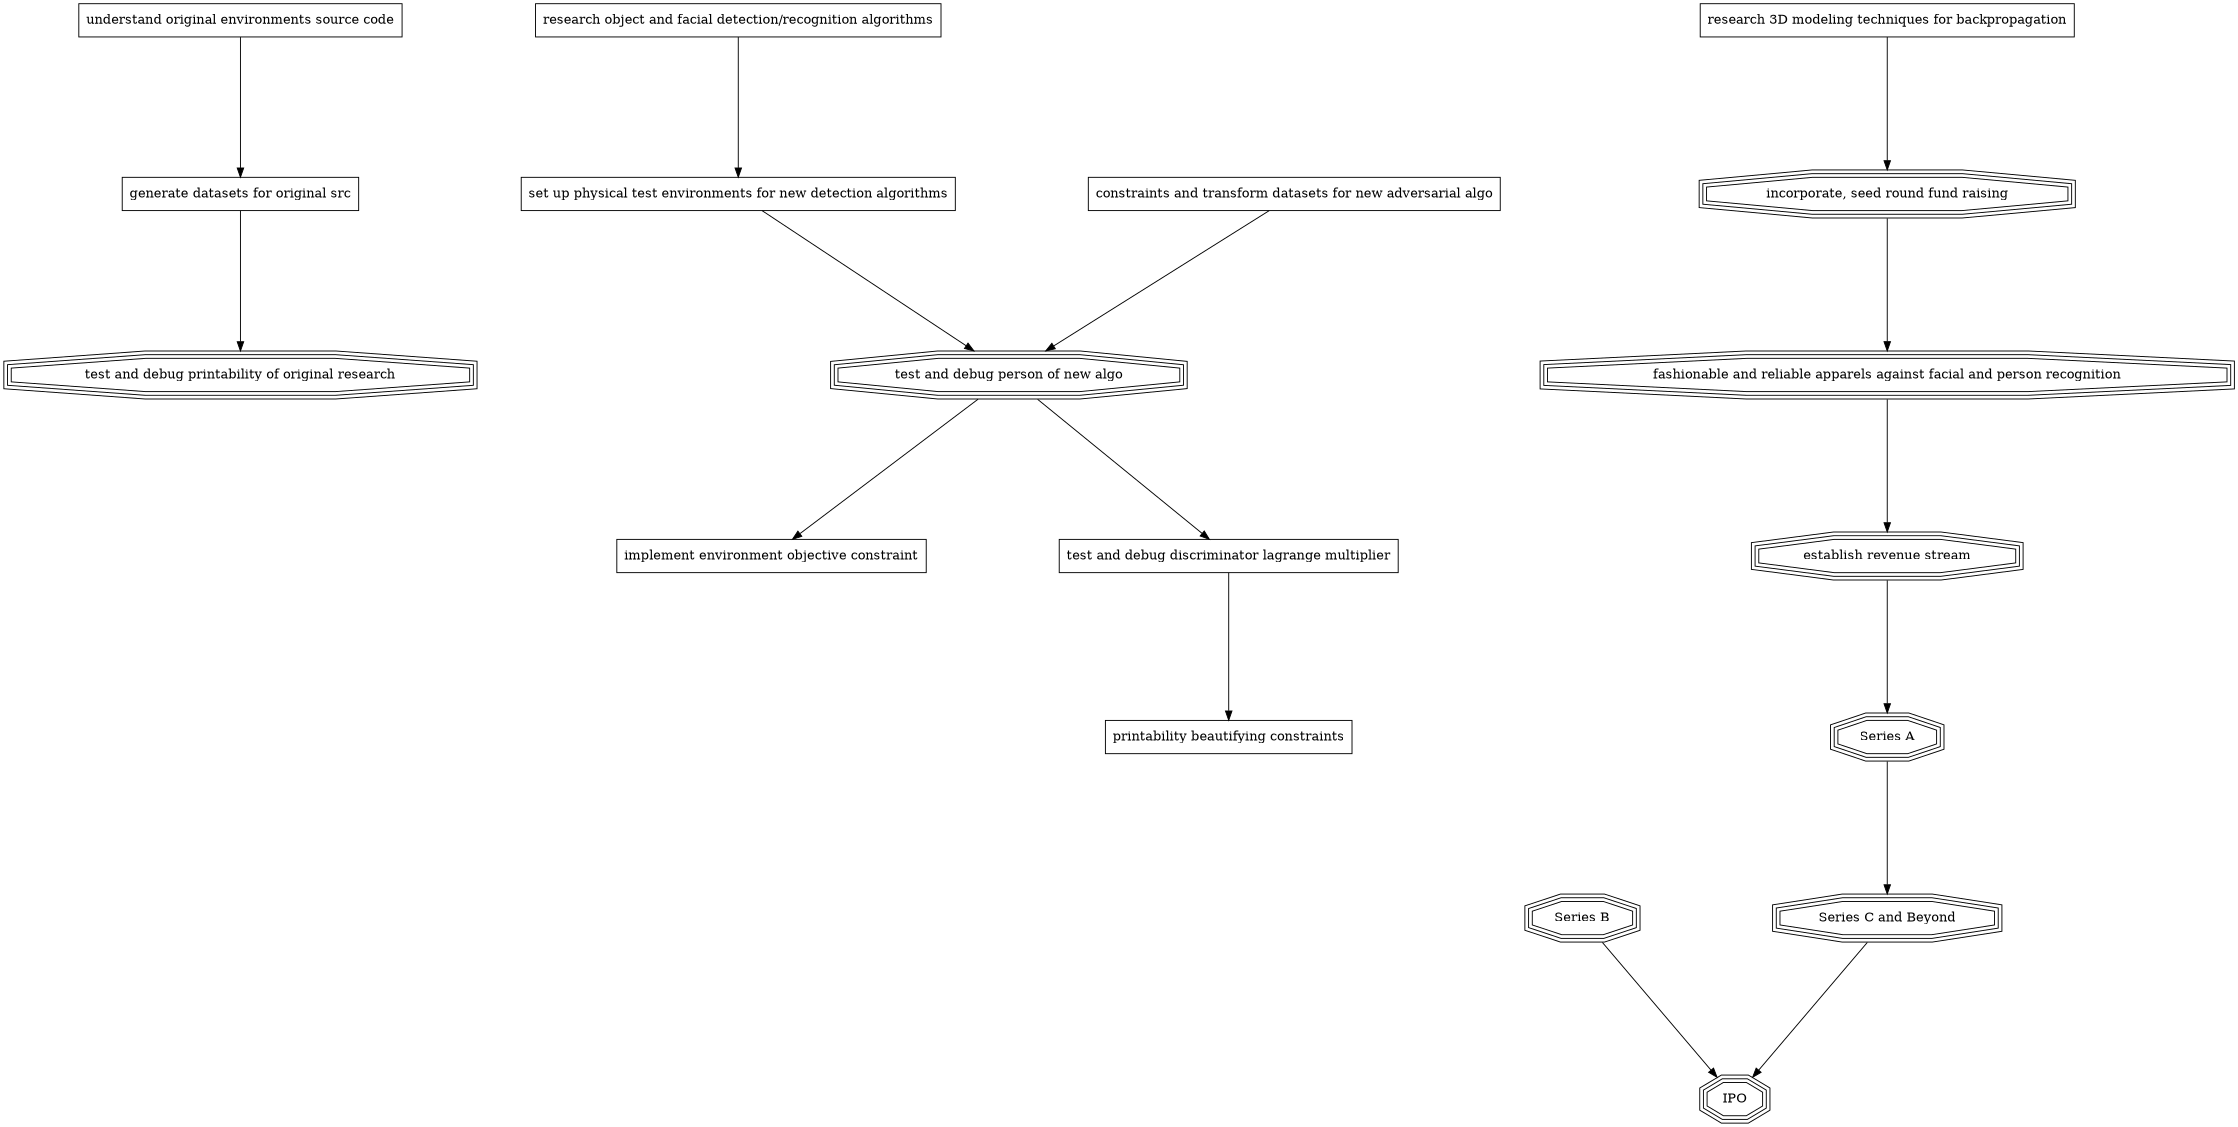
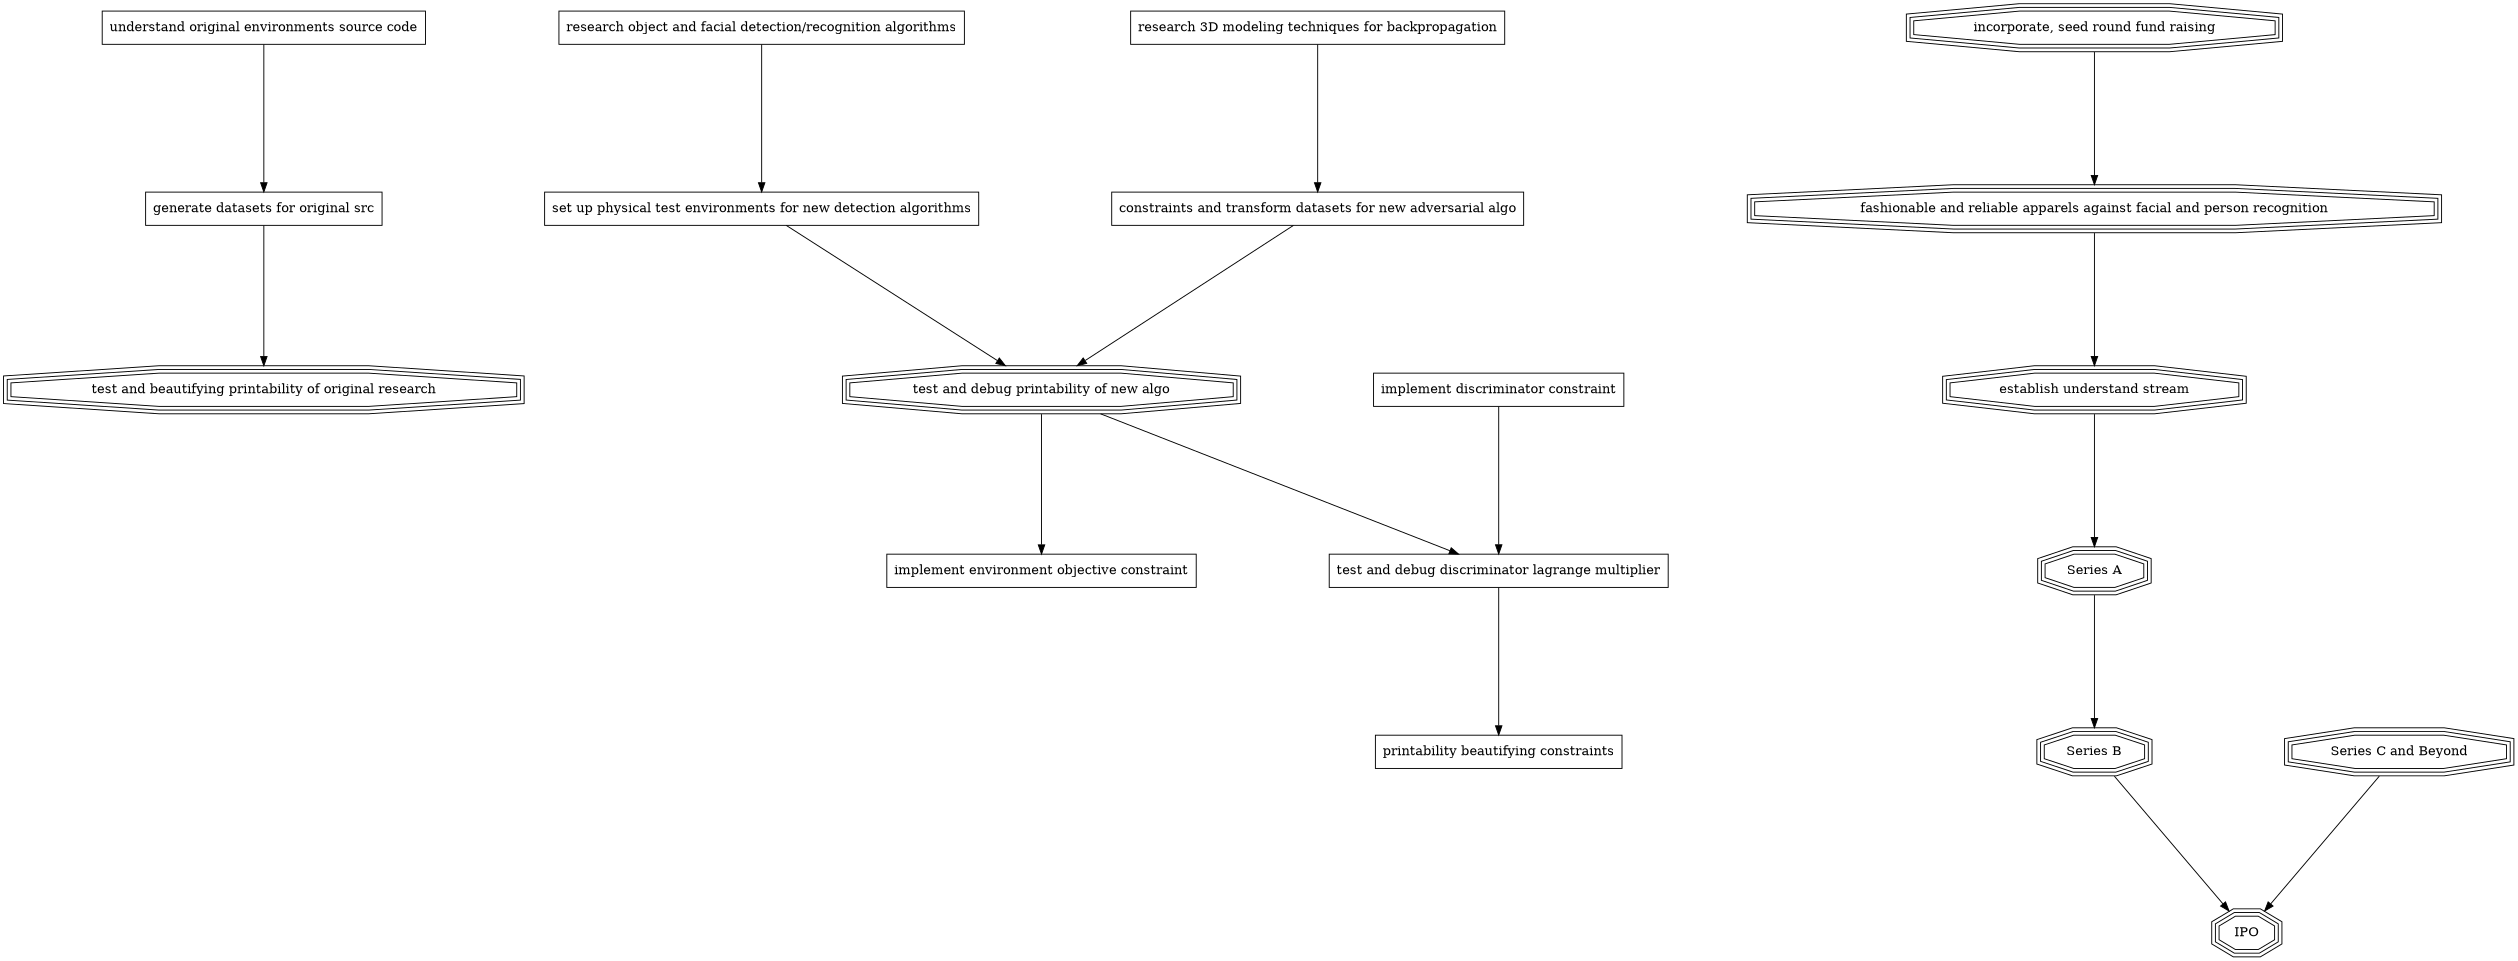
  digraph {
    nodesep=2.0
    ranksep=2.0
    node [color=black shape=rectangle]
    n1 [label="understand original environments source code"]
    n2 [label="generate datasets for original src"]
-   n3 [label="test and debug printability of original research" shape=tripleoctagon]
+   n3 [label="test and beautifying printability of original research" shape=tripleoctagon]
    n4 [label="research object and facial detection/recognition algorithms"]
    n5 [label="set up physical test environments for new detection algorithms"]
-   n6 [label="test and debug person of new algo" shape=tripleoctagon]
+   n6 [label="test and debug printability of new algo" shape=tripleoctagon]
    n7 [label="implement environment objective constraint"]
    n8 [label="test and debug discriminator lagrange multiplier"]
    n9 [label="constraints and transform datasets for new adversarial algo"]
+   n10 [label="implement discriminator constraint"]
    n11 [label="printability beautifying constraints"]
    n12 [label="incorporate, seed round fund raising" shape=tripleoctagon]
    n13 [label="fashionable and reliable apparels against facial and person recognition" shape=tripleoctagon]
    n14 [label="research 3D modeling techniques for backpropagation"]
-   n15 [label="establish revenue stream" shape=tripleoctagon]
+   n15 [label="establish understand stream" shape=tripleoctagon]
    n16 [label="Series A" shape=tripleoctagon]
    n17 [label="Series B" shape=tripleoctagon]
    n18 [label=IPO shape=tripleoctagon]
    n19 [label="Series C and Beyond" shape=tripleoctagon]
    n1 -> n2
    n2 -> n3
    n4 -> n5
    n5 -> n6
    n6 -> n7
    n6 -> n8
    n8 -> n11
    n9 -> n6
+   n10 -> n8
    n12 -> n13
    n13 -> n15
-   n14 -> n12
+   n14 -> n9
    n15 -> n16
-   n16 -> n19
+   n16 -> n17
    n17 -> n18
    n19 -> n18
  }
